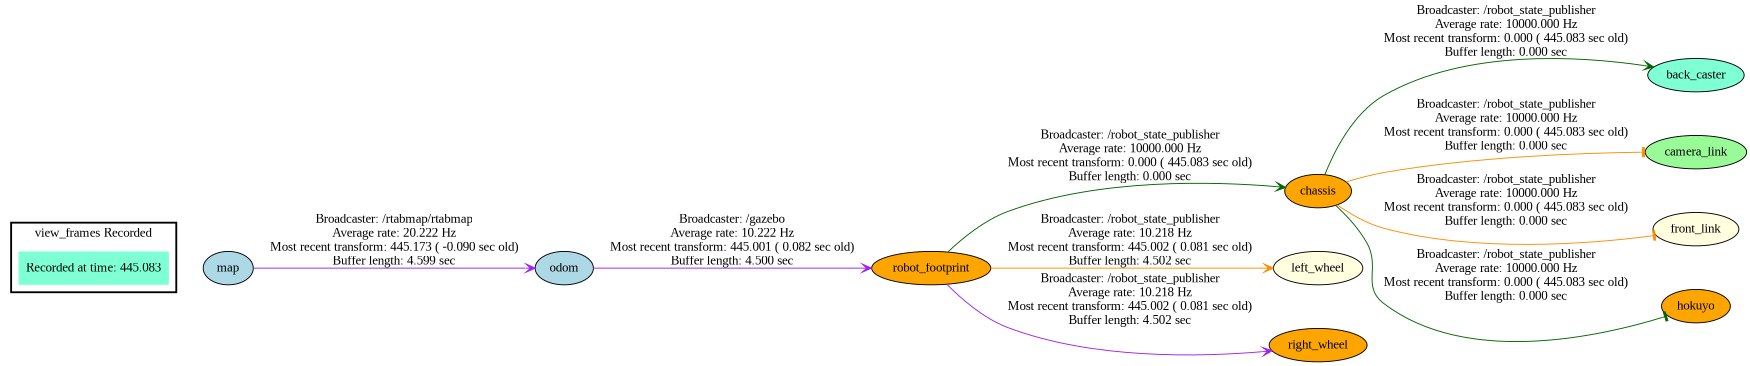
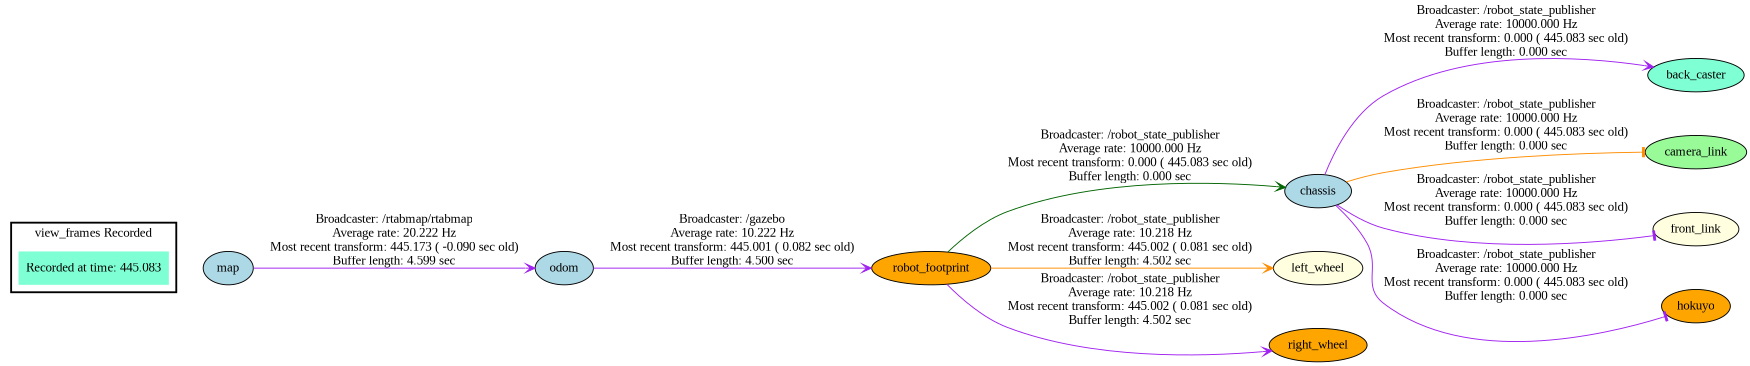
  digraph {
    fontname="Liberation Serif"
    rankdir=LR
    node [fillcolor=orange fontname="Liberation Serif" style=filled]
    edge [fontname="Liberation Serif" arrowhead=vee color=purple]
    "Recorded at time: 445.083" [fillcolor=aquamarine shape=plaintext]
    map [fillcolor=lightblue]
    back_caster [fillcolor=aquamarine]
-   chassis
+   chassis [fillcolor=lightblue]
    camera_link [fillcolor=palegreen]
    n6 [fillcolor=lightyellow label=front_link]
    hokuyo
    left_wheel [fillcolor=lightyellow]
    robot_footprint
    right_wheel
    odom [fillcolor=lightblue]
    subgraph cluster_1 {
      color=black
      label="view_frames Recorded"
      style=bold
      "Recorded at time: 445.083"
    }
    "Recorded at time: 445.083" -> map [style=invis arrowhead="" color=""]
    map -> odom [label="Broadcaster: /rtabmap/rtabmap\nAverage rate: 20.222 Hz\nMost recent transform: 445.173 ( -0.090 sec old)\nBuffer length: 4.599 sec\n"]
-   chassis -> back_caster [color=darkgreen label="Broadcaster: /robot_state_publisher\nAverage rate: 10000.000 Hz\nMost recent transform: 0.000 ( 445.083 sec old)\nBuffer length: 0.000 sec\n"]
+   chassis -> back_caster [label="Broadcaster: /robot_state_publisher\nAverage rate: 10000.000 Hz\nMost recent transform: 0.000 ( 445.083 sec old)\nBuffer length: 0.000 sec\n"]
    chassis -> camera_link [arrowhead=tee color=darkorange label="Broadcaster: /robot_state_publisher\nAverage rate: 10000.000 Hz\nMost recent transform: 0.000 ( 445.083 sec old)\nBuffer length: 0.000 sec\n"]
-   chassis -> n6 [arrowhead=tee color=darkorange label="Broadcaster: /robot_state_publisher\nAverage rate: 10000.000 Hz\nMost recent transform: 0.000 ( 445.083 sec old)\nBuffer length: 0.000 sec\n"]
-   chassis -> hokuyo [arrowhead=tee color=darkgreen label="Broadcaster: /robot_state_publisher\nAverage rate: 10000.000 Hz\nMost recent transform: 0.000 ( 445.083 sec old)\nBuffer length: 0.000 sec\n"]
+   chassis -> n6 [arrowhead=tee label="Broadcaster: /robot_state_publisher\nAverage rate: 10000.000 Hz\nMost recent transform: 0.000 ( 445.083 sec old)\nBuffer length: 0.000 sec\n"]
+   chassis -> hokuyo [arrowhead=tee label="Broadcaster: /robot_state_publisher\nAverage rate: 10000.000 Hz\nMost recent transform: 0.000 ( 445.083 sec old)\nBuffer length: 0.000 sec\n"]
    robot_footprint -> chassis [color=darkgreen label="Broadcaster: /robot_state_publisher\nAverage rate: 10000.000 Hz\nMost recent transform: 0.000 ( 445.083 sec old)\nBuffer length: 0.000 sec\n"]
    robot_footprint -> left_wheel [color=darkorange label="Broadcaster: /robot_state_publisher\nAverage rate: 10.218 Hz\nMost recent transform: 445.002 ( 0.081 sec old)\nBuffer length: 4.502 sec\n"]
    robot_footprint -> right_wheel [label="Broadcaster: /robot_state_publisher\nAverage rate: 10.218 Hz\nMost recent transform: 445.002 ( 0.081 sec old)\nBuffer length: 4.502 sec\n"]
    odom -> robot_footprint [label="Broadcaster: /gazebo\nAverage rate: 10.222 Hz\nMost recent transform: 445.001 ( 0.082 sec old)\nBuffer length: 4.500 sec\n"]
  }
